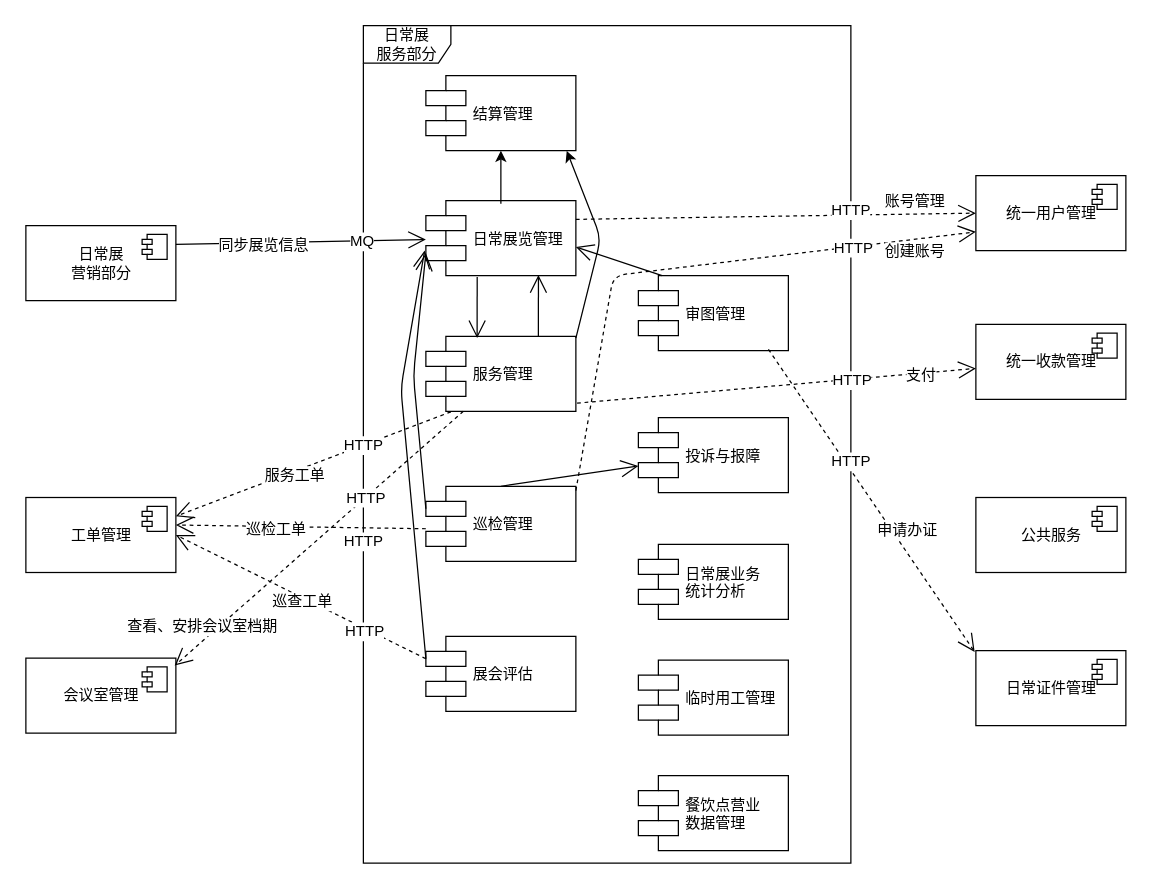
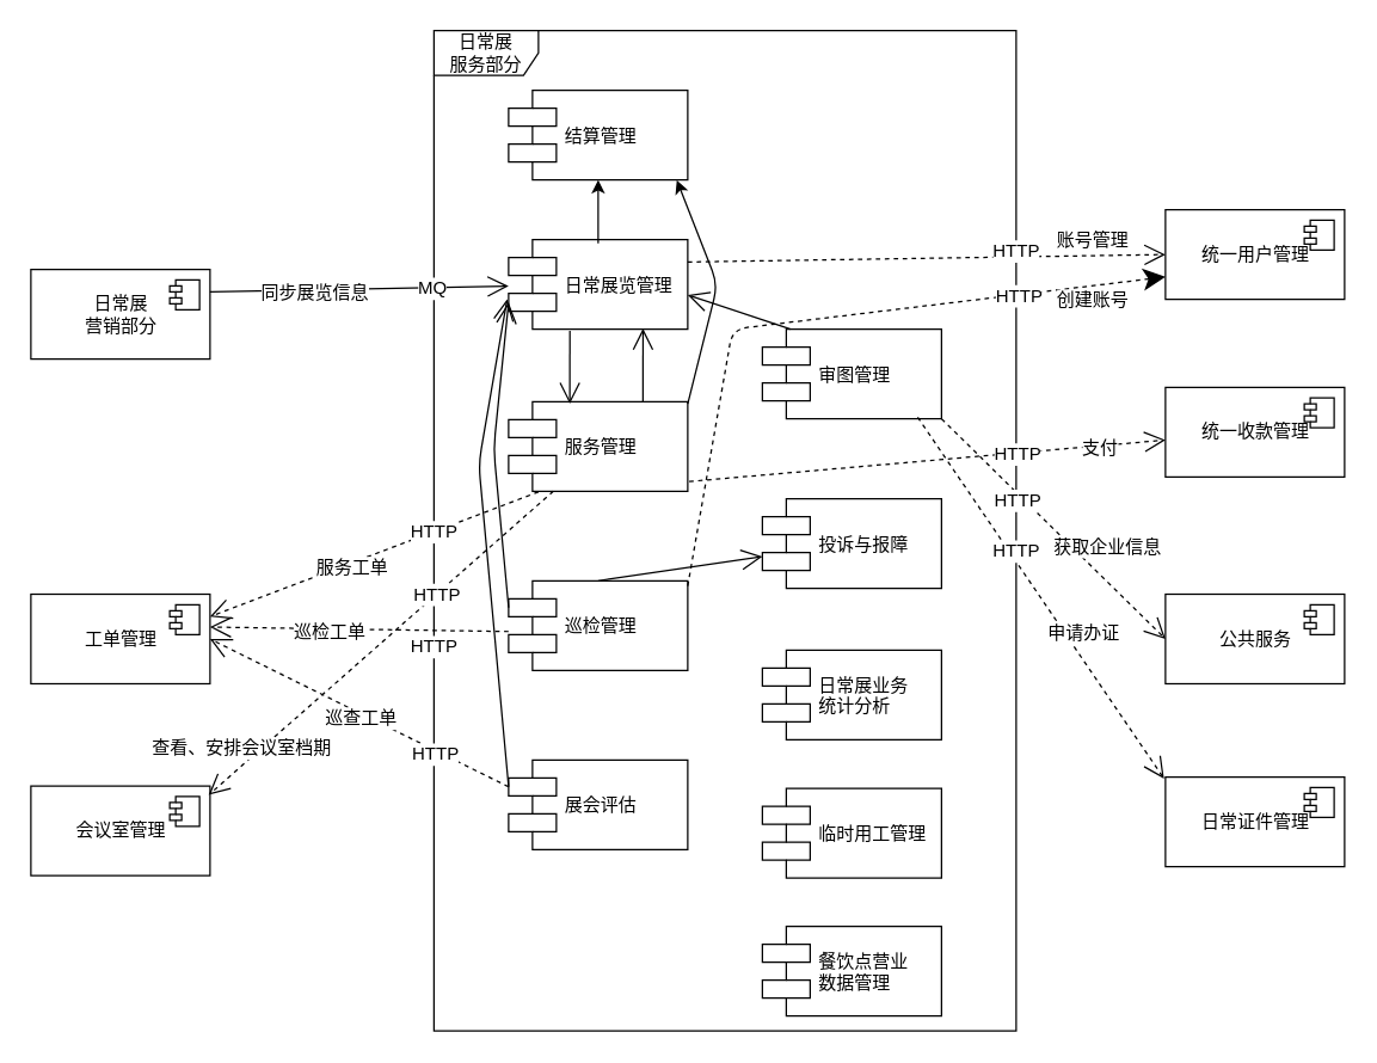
  <mxCell id="0" />
  <mxCell id="1" parent="0" />
  <mxCell id="2" value="日常展&lt;br&gt;服务部分" style="shape=umlFrame;whiteSpace=wrap;html=1;width=70;height=30;" parent="1" vertex="1"><mxGeometry x="290" y="20" width="390" height="670" as="geometry" /></mxCell>
  <mxCell id="3" value="日常展览管理" style="shape=component;align=left;spacingLeft=36;" parent="1" vertex="1"><mxGeometry x="340" y="160" width="120" height="60" as="geometry" /></mxCell>
  <mxCell id="4" value="服务管理" style="shape=component;align=left;spacingLeft=36;" parent="1" vertex="1"><mxGeometry x="340" y="268.5" width="120" height="60" as="geometry" /></mxCell>
  <mxCell id="5" value="审图管理" style="shape=component;align=left;spacingLeft=36;" parent="1" vertex="1"><mxGeometry x="510" y="220" width="120" height="60" as="geometry" /></mxCell>
  <mxCell id="6" value="展会评估" style="shape=component;align=left;spacingLeft=36;" parent="1" vertex="1"><mxGeometry x="340" y="508.5" width="120" height="60" as="geometry" /></mxCell>
  <mxCell id="7" value="巡检管理" style="shape=component;align=left;spacingLeft=36;" parent="1" vertex="1"><mxGeometry x="340" y="388.5" width="120" height="60" as="geometry" /></mxCell>
  <mxCell id="8" value="投诉与报障" style="shape=component;align=left;spacingLeft=36;" parent="1" vertex="1"><mxGeometry x="510" y="333.5" width="120" height="60" as="geometry" /></mxCell>
  <mxCell id="9" value="日常展业务&#10;统计分析" style="shape=component;align=left;spacingLeft=36;" parent="1" vertex="1"><mxGeometry x="510" y="435" width="120" height="60" as="geometry" /></mxCell>
  <mxCell id="10" value="日常展&lt;br&gt;营销部分" style="html=1;" parent="1" vertex="1"><mxGeometry x="20" y="180" width="120" height="60" as="geometry" /></mxCell>
  <mxCell id="11" value="" style="shape=component;jettyWidth=8;jettyHeight=4;" parent="10" vertex="1"><mxGeometry x="1" width="20" height="20" relative="1" as="geometry"><mxPoint x="-27" y="7" as="offset" /></mxGeometry></mxCell>
  <mxCell id="12" value="" style="endArrow=open;endFill=1;endSize=12;html=1;exitX=1;exitY=0.25;exitDx=0;exitDy=0;" parent="1" source="10" target="3" edge="1"><mxGeometry width="160" relative="1" as="geometry"><mxPoint x="270" y="159.5" as="sourcePoint" /><mxPoint x="430" y="159.5" as="targetPoint" /></mxGeometry></mxCell>
  <mxCell id="13" value="同步展览信息" style="text;html=1;resizable=0;points=[];align=center;verticalAlign=middle;labelBackgroundColor=#ffffff;" parent="12" vertex="1" connectable="0"><mxGeometry x="-0.264" y="2" relative="1" as="geometry"><mxPoint x="-4" y="4" as="offset" /></mxGeometry></mxCell>
  <mxCell id="14" value="MQ" style="text;html=1;resizable=0;points=[];align=center;verticalAlign=middle;labelBackgroundColor=#ffffff;" parent="12" vertex="1" connectable="0"><mxGeometry x="0.454" relative="1" as="geometry"><mxPoint x="4" as="offset" /></mxGeometry></mxCell>
+ <mxCell id="15" value="" style="endArrow=open;endFill=1;endSize=12;html=1;entryX=0;entryY=0.5;entryDx=0;entryDy=0;exitX=1;exitY=1;exitDx=0;exitDy=0;dashed=1;exitPerimeter=0;" parent="1" source="5" target="18" edge="1"><mxGeometry width="160" relative="1" as="geometry"><mxPoint x="640" y="264.5" as="sourcePoint" /><mxPoint x="755" y="359.98" as="targetPoint" /></mxGeometry></mxCell>
+ <mxCell id="16" value="获取企业信息" style="text;html=1;resizable=0;points=[];align=center;verticalAlign=middle;labelBackgroundColor=#ffffff;" parent="15" vertex="1" connectable="0"><mxGeometry x="0.167" relative="1" as="geometry"><mxPoint x="23" y="-1" as="offset" /></mxGeometry></mxCell>
+ <mxCell id="17" value="HTTP" style="text;html=1;resizable=0;points=[];align=center;verticalAlign=middle;labelBackgroundColor=#ffffff;" parent="15" vertex="1" connectable="0"><mxGeometry x="-0.206" y="1" relative="1" as="geometry"><mxPoint x="-10" y="-4" as="offset" /></mxGeometry></mxCell>
  <mxCell id="18" value="公共服务" style="html=1;" parent="1" vertex="1"><mxGeometry x="780" y="397.5" width="120" height="60" as="geometry" /></mxCell>
  <mxCell id="19" value="" style="shape=component;jettyWidth=8;jettyHeight=4;" parent="18" vertex="1"><mxGeometry x="1" width="20" height="20" relative="1" as="geometry"><mxPoint x="-27" y="7" as="offset" /></mxGeometry></mxCell>
  <mxCell id="20" value="&lt;span style=&quot;text-align: left&quot;&gt;统一收款管理&lt;/span&gt;" style="html=1;" parent="1" vertex="1"><mxGeometry x="780" y="259" width="120" height="60" as="geometry" /></mxCell>
  <mxCell id="21" value="" style="shape=component;jettyWidth=8;jettyHeight=4;" parent="20" vertex="1"><mxGeometry x="1" width="20" height="20" relative="1" as="geometry"><mxPoint x="-27" y="7" as="offset" /></mxGeometry></mxCell>
  <mxCell id="22" value="&lt;span style=&quot;text-align: left&quot;&gt;会议室管理&lt;/span&gt;" style="html=1;" parent="1" vertex="1"><mxGeometry x="20" y="526" width="120" height="60" as="geometry" /></mxCell>
  <mxCell id="23" value="" style="shape=component;jettyWidth=8;jettyHeight=4;" parent="22" vertex="1"><mxGeometry x="1" width="20" height="20" relative="1" as="geometry"><mxPoint x="-27" y="7" as="offset" /></mxGeometry></mxCell>
  <mxCell id="24" value="&lt;span style=&quot;text-align: left&quot;&gt;统一用户管理&lt;/span&gt;" style="html=1;" parent="1" vertex="1"><mxGeometry x="780" y="140" width="120" height="60" as="geometry" /></mxCell>
  <mxCell id="25" value="" style="shape=component;jettyWidth=8;jettyHeight=4;" parent="24" vertex="1"><mxGeometry x="1" width="20" height="20" relative="1" as="geometry"><mxPoint x="-27" y="7" as="offset" /></mxGeometry></mxCell>
  <mxCell id="26" value="" style="endArrow=open;endFill=1;endSize=12;html=1;exitX=1.008;exitY=0.892;exitDx=0;exitDy=0;dashed=1;exitPerimeter=0;" parent="1" source="4" target="20" edge="1"><mxGeometry width="160" relative="1" as="geometry"><mxPoint x="500" y="337.5" as="sourcePoint" /><mxPoint x="660" y="337.5" as="targetPoint" /></mxGeometry></mxCell>
  <mxCell id="27" value="HTTP" style="text;html=1;resizable=0;points=[];align=center;verticalAlign=middle;labelBackgroundColor=#ffffff;" parent="26" vertex="1" connectable="0"><mxGeometry x="0.479" relative="1" as="geometry"><mxPoint x="-17" y="2" as="offset" /></mxGeometry></mxCell>
  <mxCell id="28" value="支付" style="text;html=1;resizable=0;points=[];align=center;verticalAlign=middle;labelBackgroundColor=#ffffff;" parent="26" vertex="1" connectable="0"><mxGeometry x="0.717" y="-1" relative="1" as="geometry"><mxPoint as="offset" /></mxGeometry></mxCell>
  <mxCell id="29" value="&lt;span style=&quot;text-align: left&quot;&gt;工单管理&lt;/span&gt;" style="html=1;" parent="1" vertex="1"><mxGeometry x="20" y="397.5" width="120" height="60" as="geometry" /></mxCell>
  <mxCell id="30" value="" style="shape=component;jettyWidth=8;jettyHeight=4;" parent="29" vertex="1"><mxGeometry x="1" width="20" height="20" relative="1" as="geometry"><mxPoint x="-27" y="7" as="offset" /></mxGeometry></mxCell>
  <mxCell id="31" value="" style="endArrow=open;endFill=1;endSize=12;html=1;entryX=0;entryY=0.5;entryDx=0;entryDy=0;exitX=1;exitY=0.25;exitDx=0;exitDy=0;dashed=1;" parent="1" source="3" target="24" edge="1"><mxGeometry width="160" relative="1" as="geometry"><mxPoint x="500" y="200" as="sourcePoint" /><mxPoint x="660" y="200" as="targetPoint" /></mxGeometry></mxCell>
  <mxCell id="32" value="账号管理" style="text;html=1;resizable=0;points=[];align=center;verticalAlign=middle;labelBackgroundColor=#ffffff;" parent="31" vertex="1" connectable="0"><mxGeometry x="0.141" y="-4" relative="1" as="geometry"><mxPoint x="87" y="-16" as="offset" /></mxGeometry></mxCell>
  <mxCell id="33" value="HTTP" style="text;html=1;resizable=0;points=[];align=center;verticalAlign=middle;labelBackgroundColor=#ffffff;" parent="31" vertex="1" connectable="0"><mxGeometry x="0.473" y="-1" relative="1" as="geometry"><mxPoint x="-16" y="-5" as="offset" /></mxGeometry></mxCell>
  <mxCell id="34" value="" style="endArrow=open;endFill=1;endSize=12;html=1;entryX=1;entryY=0.25;entryDx=0;entryDy=0;exitX=0.167;exitY=1.008;exitDx=0;exitDy=0;exitPerimeter=0;dashed=1;" parent="1" source="4" target="29" edge="1"><mxGeometry width="160" relative="1" as="geometry"><mxPoint x="300" y="410" as="sourcePoint" /><mxPoint x="460" y="410" as="targetPoint" /></mxGeometry></mxCell>
  <mxCell id="35" value="服务工单" style="text;html=1;resizable=0;points=[];align=center;verticalAlign=middle;labelBackgroundColor=#ffffff;" parent="34" vertex="1" connectable="0"><mxGeometry x="0.146" y="3" relative="1" as="geometry"><mxPoint as="offset" /></mxGeometry></mxCell>
  <mxCell id="36" value="HTTP" style="text;html=1;resizable=0;points=[];align=center;verticalAlign=middle;labelBackgroundColor=#ffffff;" parent="34" vertex="1" connectable="0"><mxGeometry x="-0.362" relative="1" as="geometry"><mxPoint as="offset" /></mxGeometry></mxCell>
  <mxCell id="37" value="" style="endArrow=open;endFill=1;endSize=12;html=1;entryX=0.992;entryY=0.1;entryDx=0;entryDy=0;entryPerimeter=0;exitX=0.25;exitY=1;exitDx=0;exitDy=0;dashed=1;" parent="1" source="4" target="22" edge="1"><mxGeometry width="160" relative="1" as="geometry"><mxPoint x="420" y="370" as="sourcePoint" /><mxPoint x="580" y="370" as="targetPoint" /></mxGeometry></mxCell>
  <mxCell id="38" value="查看、安排会议室档期" style="text;html=1;resizable=0;points=[];align=center;verticalAlign=middle;labelBackgroundColor=#ffffff;" parent="37" vertex="1" connectable="0"><mxGeometry x="0.204" y="3" relative="1" as="geometry"><mxPoint x="-73" y="47" as="offset" /></mxGeometry></mxCell>
  <mxCell id="39" value="HTTP" style="text;html=1;resizable=0;points=[];align=center;verticalAlign=middle;labelBackgroundColor=#ffffff;" parent="37" vertex="1" connectable="0"><mxGeometry x="-0.324" relative="1" as="geometry"><mxPoint as="offset" /></mxGeometry></mxCell>
  <mxCell id="40" value="" style="endArrow=open;endFill=1;endSize=12;html=1;entryX=1;entryY=0.617;entryDx=0;entryDy=0;entryPerimeter=0;exitX=0.158;exitY=0;exitDx=0;exitDy=0;exitPerimeter=0;" parent="1" source="5" target="3" edge="1"><mxGeometry width="160" relative="1" as="geometry"><mxPoint x="460" y="219" as="sourcePoint" /><mxPoint x="620" y="219" as="targetPoint" /></mxGeometry></mxCell>
  <mxCell id="41" value="" style="endArrow=open;endFill=1;endSize=12;html=1;entryX=1;entryY=0.5;entryDx=0;entryDy=0;exitX=0;exitY=0.3;exitDx=0;exitDy=0;dashed=1;" parent="1" source="6" target="29" edge="1"><mxGeometry width="160" relative="1" as="geometry"><mxPoint x="380" y="338.5" as="sourcePoint" /><mxPoint x="149.04" y="542" as="targetPoint" /></mxGeometry></mxCell>
  <mxCell id="42" value="巡查工单" style="text;html=1;resizable=0;points=[];align=center;verticalAlign=middle;labelBackgroundColor=#ffffff;" parent="41" vertex="1" connectable="0"><mxGeometry x="0.204" y="3" relative="1" as="geometry"><mxPoint x="21.5" y="11" as="offset" /></mxGeometry></mxCell>
  <mxCell id="43" value="HTTP" style="text;html=1;resizable=0;points=[];align=center;verticalAlign=middle;labelBackgroundColor=#ffffff;" parent="41" vertex="1" connectable="0"><mxGeometry x="-0.324" relative="1" as="geometry"><mxPoint x="17.5" y="11" as="offset" /></mxGeometry></mxCell>
  <mxCell id="44" value="" style="endArrow=open;endFill=1;endSize=12;html=1;exitX=0.342;exitY=1.017;exitDx=0;exitDy=0;exitPerimeter=0;" parent="1" source="3" edge="1"><mxGeometry width="160" relative="1" as="geometry"><mxPoint x="360" y="244" as="sourcePoint" /><mxPoint x="381" y="270" as="targetPoint" /></mxGeometry></mxCell>
  <mxCell id="45" value="" style="endArrow=open;endFill=1;endSize=12;html=1;exitX=0.342;exitY=1.017;exitDx=0;exitDy=0;exitPerimeter=0;" parent="1" edge="1"><mxGeometry width="160" relative="1" as="geometry"><mxPoint x="430" y="268.5" as="sourcePoint" /><mxPoint x="430.04" y="219.52" as="targetPoint" /></mxGeometry></mxCell>
  <mxCell id="46" value="" style="endArrow=open;endFill=1;endSize=12;html=1;exitX=0.5;exitY=0;exitDx=0;exitDy=0;" parent="1" source="7" target="8" edge="1"><mxGeometry width="160" relative="1" as="geometry"><mxPoint x="399" y="375" as="sourcePoint" /><mxPoint x="399.04" y="326.02" as="targetPoint" /></mxGeometry></mxCell>
  <mxCell id="47" value="" style="endArrow=open;endFill=1;endSize=12;html=1;exitX=0;exitY=0.7;exitDx=0;exitDy=0;dashed=1;entryX=1;entryY=0.5;entryDx=0;entryDy=0;" parent="1" edge="1"><mxGeometry width="160" relative="1" as="geometry"><mxPoint x="340" y="422.5" as="sourcePoint" /><mxPoint x="140" y="419.5" as="targetPoint" /></mxGeometry></mxCell>
  <mxCell id="48" value="巡检工单" style="text;html=1;resizable=0;points=[];align=center;verticalAlign=middle;labelBackgroundColor=#ffffff;" parent="47" vertex="1" connectable="0"><mxGeometry x="0.204" y="3" relative="1" as="geometry"><mxPoint y="-1.5" as="offset" /></mxGeometry></mxCell>
  <mxCell id="49" value="HTTP" style="text;html=1;resizable=0;points=[];align=center;verticalAlign=middle;labelBackgroundColor=#ffffff;" parent="47" vertex="1" connectable="0"><mxGeometry x="-0.324" relative="1" as="geometry"><mxPoint x="17.5" y="11" as="offset" /></mxGeometry></mxCell>
  <mxCell id="50" value="" style="endArrow=open;endFill=1;endSize=12;html=1;exitX=0;exitY=0.3;exitDx=0;exitDy=0;entryX=0;entryY=0.7;entryDx=0;entryDy=0;" parent="1" source="7" target="3" edge="1"><mxGeometry width="160" relative="1" as="geometry"><mxPoint x="350" y="390" as="sourcePoint" /><mxPoint x="350" y="330" as="targetPoint" /><Array as="points"><mxPoint x="330" y="300" /></Array></mxGeometry></mxCell>
  <mxCell id="51" value="" style="endArrow=open;endFill=1;endSize=12;html=1;exitX=0;exitY=0.3;exitDx=0;exitDy=0;" parent="1" source="6" edge="1"><mxGeometry width="160" relative="1" as="geometry"><mxPoint x="350" y="416.5" as="sourcePoint" /><mxPoint x="339" y="200" as="targetPoint" /><Array as="points"><mxPoint x="320" y="310" /></Array></mxGeometry></mxCell>
  <mxCell id="52" value="&lt;span style=&quot;text-align: left&quot;&gt;日常证件管理&lt;/span&gt;" style="html=1;" parent="1" vertex="1"><mxGeometry x="780" y="520" width="120" height="60" as="geometry" /></mxCell>
  <mxCell id="53" value="" style="shape=component;jettyWidth=8;jettyHeight=4;" parent="52" vertex="1"><mxGeometry x="1" width="20" height="20" relative="1" as="geometry"><mxPoint x="-27" y="7" as="offset" /></mxGeometry></mxCell>
  <mxCell id="54" value="" style="endArrow=open;endFill=1;endSize=12;html=1;entryX=-0.008;entryY=0.017;entryDx=0;entryDy=0;exitX=0.867;exitY=0.983;exitDx=0;exitDy=0;dashed=1;exitPerimeter=0;entryPerimeter=0;" parent="1" source="5" target="52" edge="1"><mxGeometry width="160" relative="1" as="geometry"><mxPoint x="640" y="290" as="sourcePoint" /><mxPoint x="790" y="377.5" as="targetPoint" /></mxGeometry></mxCell>
  <mxCell id="55" value="申请办证" style="text;html=1;resizable=0;points=[];align=center;verticalAlign=middle;labelBackgroundColor=#ffffff;" parent="54" vertex="1" connectable="0"><mxGeometry x="0.167" relative="1" as="geometry"><mxPoint x="14.5" y="3.5" as="offset" /></mxGeometry></mxCell>
  <mxCell id="56" value="HTTP" style="text;html=1;resizable=0;points=[];align=center;verticalAlign=middle;labelBackgroundColor=#ffffff;" parent="54" vertex="1" connectable="0"><mxGeometry x="-0.206" y="1" relative="1" as="geometry"><mxPoint x="-0.5" y="-5.5" as="offset" /></mxGeometry></mxCell>
- <mxCell id="57" value="" style="endArrow=open;endFill=1;endSize=12;html=1;entryX=0;entryY=0.75;entryDx=0;entryDy=0;exitX=1;exitY=0.058;exitDx=0;exitDy=0;dashed=1;exitPerimeter=0;" parent="1" source="7" target="24" edge="1"><mxGeometry width="160" relative="1" as="geometry"><mxPoint x="470" y="185" as="sourcePoint" /><mxPoint x="790" y="180" as="targetPoint" /><Array as="points"><mxPoint x="490" y="220" /></Array></mxGeometry></mxCell>
+ <mxCell id="57" value="" style="endArrow=classic;endFill=1;endSize=12;html=1;entryX=0;entryY=0.75;entryDx=0;entryDy=0;exitX=1;exitY=0.058;exitDx=0;exitDy=0;dashed=1;exitPerimeter=0;" parent="1" source="7" target="24" edge="1"><mxGeometry width="160" relative="1" as="geometry"><mxPoint x="470" y="185" as="sourcePoint" /><mxPoint x="790" y="180" as="targetPoint" /><Array as="points"><mxPoint x="490" y="220" /></Array></mxGeometry></mxCell>
  <mxCell id="58" value="创建账号" style="text;html=1;resizable=0;points=[];align=center;verticalAlign=middle;labelBackgroundColor=#ffffff;" parent="57" vertex="1" connectable="0"><mxGeometry x="0.141" y="-4" relative="1" as="geometry"><mxPoint x="149" y="-13" as="offset" /></mxGeometry></mxCell>
  <mxCell id="59" value="HTTP" style="text;html=1;resizable=0;points=[];align=center;verticalAlign=middle;labelBackgroundColor=#ffffff;" parent="57" vertex="1" connectable="0"><mxGeometry x="0.473" y="-1" relative="1" as="geometry"><mxPoint x="23.5" y="-3" as="offset" /></mxGeometry></mxCell>
  <mxCell id="60" value="结算管理" style="shape=component;align=left;spacingLeft=36;" parent="1" vertex="1"><mxGeometry x="340" y="60" width="120" height="60" as="geometry" /></mxCell>
  <mxCell id="61" value="临时用工管理" style="shape=component;align=left;spacingLeft=36;" parent="1" vertex="1"><mxGeometry x="510" y="527.5" width="120" height="60" as="geometry" /></mxCell>
  <mxCell id="62" value="餐饮点营业&#10;数据管理" style="shape=component;align=left;spacingLeft=36;" parent="1" vertex="1"><mxGeometry x="510" y="620" width="120" height="60" as="geometry" /></mxCell>
  <mxCell id="63" value="" style="endArrow=classic;html=1;entryX=0.5;entryY=1;entryDx=0;entryDy=0;" parent="1" target="60" edge="1"><mxGeometry width="50" height="50" relative="1" as="geometry"><mxPoint x="400" y="162.5" as="sourcePoint" /><mxPoint x="460" y="182.5" as="targetPoint" /></mxGeometry></mxCell>
  <mxCell id="64" value="" style="endArrow=classic;html=1;entryX=0.939;entryY=1.003;entryDx=0;entryDy=0;entryPerimeter=0;" parent="1" target="60" edge="1"><mxGeometry width="50" height="50" relative="1" as="geometry"><mxPoint x="460" y="270" as="sourcePoint" /><mxPoint x="510" y="220" as="targetPoint" /><Array as="points"><mxPoint x="480" y="190" /></Array></mxGeometry></mxCell>
